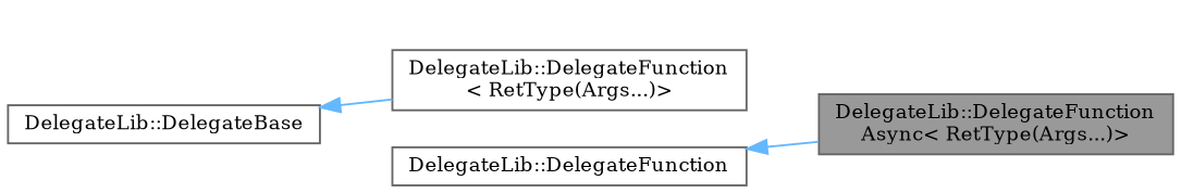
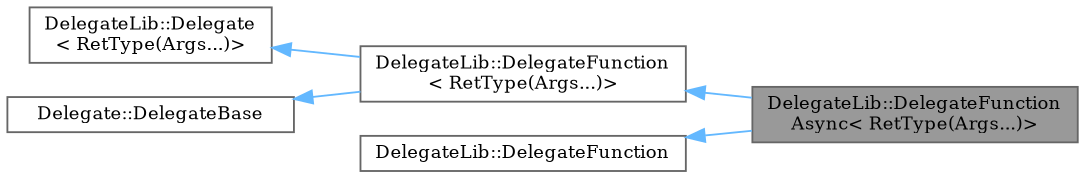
  digraph {
    fontname="DejaVu Serif"
    rankdir=LR
    node [color=gray40 fillcolor=white fontname="DejaVu Serif" fontsize=10 shape=box style=filled]
    edge [color=steelblue1 dir=back fontname="DejaVu Serif" fontsize=10 labelfontname=Helvetica labelfontsize=10 style=solid]
    n1 [fillcolor=grey60 fontcolor=black height=0.2 label="DelegateLib::DelegateFunction\lAsync\< RetType(Args...)\>" width=0.4]
    n2 [height=0.2 label="DelegateLib::DelegateFunction\l\< RetType(Args...)\>" width=0.4]
-   n4 [height=0.2 label="DelegateLib::DelegateBase" width=0.4]
+   n3 [height=0.2 label="DelegateLib::Delegate\l\< RetType(Args...)\>" width=0.4]
+   n4 [height=0.2 label="Delegate::DelegateBase" width=0.4]
    n5 [height=0.2 label="DelegateLib::DelegateFunction" width=0.4]
+   n2 -> n1
+   n3 -> n2
    n4 -> n2
    n5 -> n1
  }
